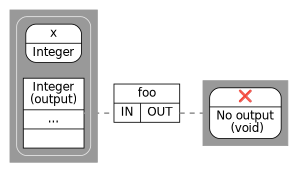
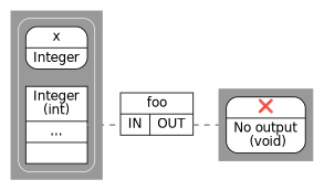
  digraph {
    color=gray60
    fontname="DejaVu Sans"
    rankdir=LR
    splines=line
    style=filled
    node [fillcolor=white fontname="DejaVu Sans" shape=Mrecord style=filled]
    edge [arrowhead=none color=gray60 fontname="DejaVu Sans" penwidth=2.0 style=dashed]
    n1 [label="<f0> x| <f1>Integer"]
-   n2 [label="<f0> Integer\n(output)| <f1>...| <f2>" shape=record]
+   n2 [label="<f0> Integer\n(int)| <f1>...| <f2>" shape=record]
    n3 [label="<f0> &#10060;| <f1>No output\n (void)"]
    n4 [label="foo|{<in>IN|<out>OUT}" shape=record]
    subgraph cluster_1 {
      subgraph cluster_2 {
        color=grey90
        style=rounded
        n1
        n2
      }
    }
    subgraph cluster_3 {
      n3
    }
    n2 -> n4 [headport=in]
    n4 -> n3 [tailport=out]
  }
